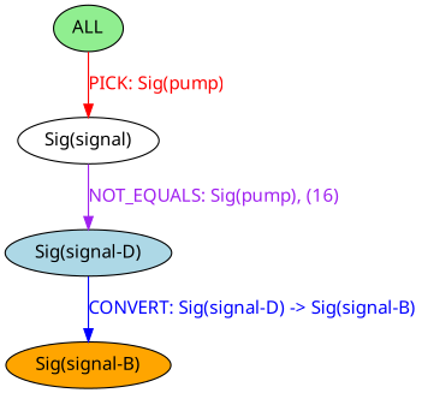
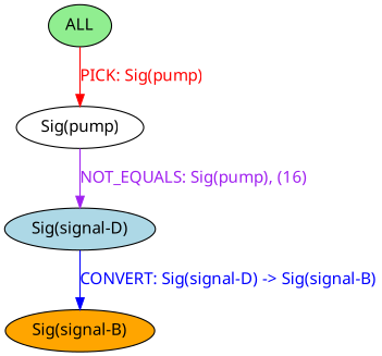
  strict digraph {
    fontname="Noto Sans"
    nodesep=1
    node [fontname="Noto Sans" style=filled]
    edge [fontname="Noto Sans"]
    n1 [fillcolor=lightblue label="Sig(signal-D)"]
    n2 [fillcolor=orange label="Sig(signal-B)"]
    n3 [fillcolor=lightgreen label=ALL]
-   n4 [fillcolor=white label="Sig(signal)"]
+   n4 [fillcolor=white label="Sig(pump)"]
    n1 -> n2 [color=blue fontcolor=blue label="CONVERT: Sig(signal-D) -> Sig(signal-B)"]
    n3 -> n4 [color=red fontcolor=red label="PICK: Sig(pump)"]
    n4 -> n1 [color=purple fontcolor=purple label="NOT_EQUALS: Sig(pump), (16)"]
  }
